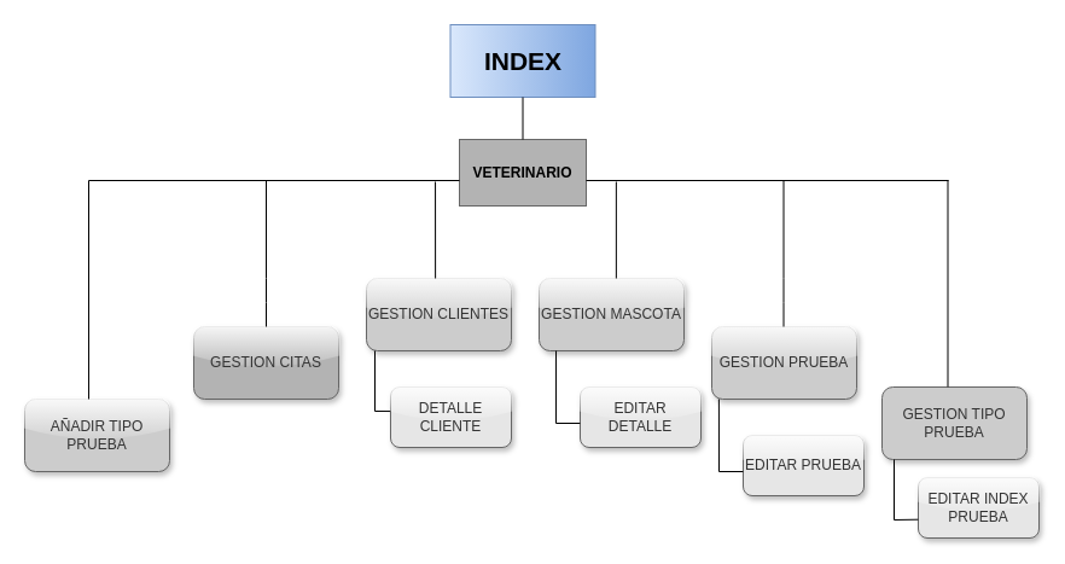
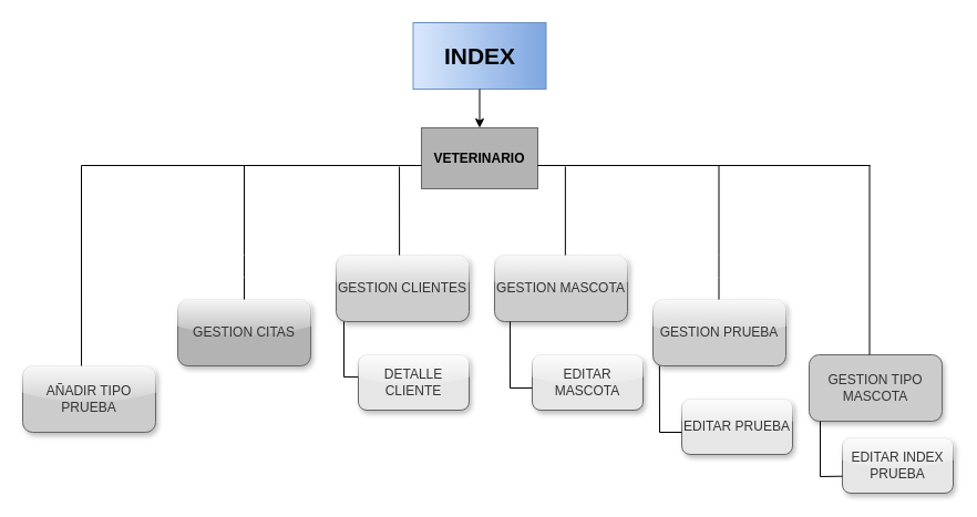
  <mxCell id="0" />
  <mxCell id="1" parent="0" />
  <mxCell id="2" value="INDEX" style="rounded=0;fillColor=#dae8fc;strokeColor=#6c8ebf;gradientColor=#7ea6e0;fontStyle=1;horizontal=1;whiteSpace=wrap;html=1;fontSize=21;glass=0;shadow=0;gradientDirection=east;" parent="1" vertex="1"><mxGeometry x="372.5" y="20" width="120" height="60" as="geometry" /></mxCell>
  <mxCell id="3" value="VETERINARIO" style="rounded=1;whiteSpace=wrap;html=1;arcSize=0;fillColor=#B3B3B3;strokeColor=#666666;gradientColor=#b3b3b3;shadow=0;comic=0;gradientDirection=north;fontStyle=1" parent="1" vertex="1"><mxGeometry x="380" y="115" width="105" height="55" as="geometry" /></mxCell>
  <mxCell id="4" value="AÑADIR TIPO PRUEBA&lt;br&gt;" style="rounded=1;whiteSpace=wrap;html=1;fillColor=#CCCCCC;strokeColor=#666666;fontColor=#333333;glass=1;shadow=1;" parent="1" vertex="1"><mxGeometry x="20" y="330" width="120" height="60" as="geometry" /></mxCell>
  <mxCell id="5" value="GESTION CITAS" style="rounded=1;whiteSpace=wrap;html=1;fillColor=#b3b3b3;strokeColor=#666666;fontColor=#333333;glass=1;shadow=1;" parent="1" vertex="1"><mxGeometry x="160" y="270" width="120" height="60" as="geometry" /></mxCell>
  <mxCell id="6" value="GESTION CLIENTES" style="rounded=1;whiteSpace=wrap;html=1;fillColor=#CCCCCC;strokeColor=#666666;fontColor=#333333;glass=1;shadow=1;" parent="1" vertex="1"><mxGeometry x="303" y="230" width="120" height="60" as="geometry" /></mxCell>
  <mxCell id="7" value="GESTION MASCOTA" style="rounded=1;whiteSpace=wrap;html=1;fillColor=#CCCCCC;strokeColor=#666666;fontColor=#333333;glass=1;shadow=1;" parent="1" vertex="1"><mxGeometry x="446" y="230" width="120" height="60" as="geometry" /></mxCell>
- <mxCell id="8" value="GESTION TIPO PRUEBA" style="rounded=1;whiteSpace=wrap;html=1;fillColor=#CCCCCC;strokeColor=#666666;fontColor=#333333;glass=0;shadow=1;" parent="1" vertex="1"><mxGeometry x="730" y="320" width="120" height="60" as="geometry" /></mxCell>
+ <mxCell id="8" value="GESTION TIPO MASCOTA" style="rounded=1;whiteSpace=wrap;html=1;fillColor=#CCCCCC;strokeColor=#666666;fontColor=#333333;glass=0;shadow=1;" parent="1" vertex="1"><mxGeometry x="730" y="320" width="120" height="60" as="geometry" /></mxCell>
  <mxCell id="9" value="GESTION PRUEBA" style="rounded=1;whiteSpace=wrap;html=1;fillColor=#CCCCCC;strokeColor=#666666;fontColor=#333333;glass=1;shadow=1;" parent="1" vertex="1"><mxGeometry x="589" y="270" width="120" height="60" as="geometry" /></mxCell>
- <mxCell id="10" value="" style="endArrow=none;html=1;exitX=0.5;exitY=1;exitDx=0;exitDy=0;entryX=0.5;entryY=0;entryDx=0;entryDy=0;" parent="1" source="2" target="3" edge="1"><mxGeometry width="50" height="50" relative="1" as="geometry"><mxPoint x="530" y="140" as="sourcePoint" /><mxPoint x="580" y="90" as="targetPoint" /></mxGeometry></mxCell>
+ <mxCell id="10" value="" style="endArrow=classic;html=1;exitX=0.5;exitY=1;exitDx=0;exitDy=0;entryX=0.5;entryY=0;entryDx=0;entryDy=0;" parent="1" source="2" target="3" edge="1"><mxGeometry width="50" height="50" relative="1" as="geometry"><mxPoint x="530" y="140" as="sourcePoint" /><mxPoint x="580" y="90" as="targetPoint" /></mxGeometry></mxCell>
  <mxCell id="11" value="" style="line;strokeWidth=1;fillColor=none;align=left;verticalAlign=middle;spacingTop=-1;spacingLeft=3;spacingRight=3;rotatable=0;labelPosition=right;points=[];portConstraint=eastwest;fontSize=12;" parent="1" vertex="1"><mxGeometry x="485" y="145" width="300" height="8" as="geometry" /></mxCell>
  <mxCell id="12" value="" style="line;strokeWidth=1;fillColor=none;align=left;verticalAlign=middle;spacingTop=-1;spacingLeft=3;spacingRight=3;rotatable=0;labelPosition=right;points=[];portConstraint=eastwest;fontSize=12;" parent="1" vertex="1"><mxGeometry x="73" y="145" width="307" height="8" as="geometry" /></mxCell>
  <mxCell id="13" value="" style="line;strokeWidth=2;direction=south;html=1;" parent="1" vertex="1"><mxGeometry x="70" y="149" height="160" as="geometry" /></mxCell>
  <mxCell id="14" value="" style="endArrow=none;html=1;exitX=0.442;exitY=0;exitDx=0;exitDy=0;exitPerimeter=0;" parent="1" source="4" edge="1"><mxGeometry width="50" height="50" relative="1" as="geometry"><mxPoint x="40" y="210" as="sourcePoint" /><mxPoint x="73" y="149" as="targetPoint" /></mxGeometry></mxCell>
  <mxCell id="15" value="" style="endArrow=none;html=1;" parent="1" edge="1"><mxGeometry width="50" height="50" relative="1" as="geometry"><mxPoint x="220" y="270" as="sourcePoint" /><mxPoint x="220" y="149" as="targetPoint" /><Array as="points"><mxPoint x="220" y="240" /></Array></mxGeometry></mxCell>
  <mxCell id="16" value="" style="endArrow=none;html=1;" parent="1" edge="1"><mxGeometry width="50" height="50" relative="1" as="geometry"><mxPoint x="648.5" y="270" as="sourcePoint" /><mxPoint x="648.5" y="149" as="targetPoint" /><Array as="points"><mxPoint x="648.5" y="240" /></Array></mxGeometry></mxCell>
  <mxCell id="17" value="" style="endArrow=none;html=1;exitX=0.442;exitY=0;exitDx=0;exitDy=0;exitPerimeter=0;" parent="1" edge="1"><mxGeometry width="50" height="50" relative="1" as="geometry"><mxPoint x="784.5" y="319.833" as="sourcePoint" /><mxPoint x="784.5" y="148.5" as="targetPoint" /></mxGeometry></mxCell>
  <mxCell id="18" value="" style="endArrow=none;html=1;entryX=0.935;entryY=0.625;entryDx=0;entryDy=0;entryPerimeter=0;exitX=0.476;exitY=0;exitDx=0;exitDy=0;exitPerimeter=0;" parent="1" source="6" target="12" edge="1"><mxGeometry width="50" height="50" relative="1" as="geometry"><mxPoint x="330" y="210" as="sourcePoint" /><mxPoint x="380" y="160" as="targetPoint" /></mxGeometry></mxCell>
  <mxCell id="19" value="" style="endArrow=none;html=1;entryX=0.935;entryY=0.625;entryDx=0;entryDy=0;entryPerimeter=0;exitX=0.476;exitY=0;exitDx=0;exitDy=0;exitPerimeter=0;" parent="1" edge="1"><mxGeometry width="50" height="50" relative="1" as="geometry"><mxPoint x="509.857" y="230" as="sourcePoint" /><mxPoint x="509.857" y="150" as="targetPoint" /></mxGeometry></mxCell>
  <mxCell id="20" value="DETALLE CLIENTE" style="rounded=1;whiteSpace=wrap;html=1;fillColor=#E6E6E6;strokeColor=#666666;fontColor=#333333;glass=1;shadow=1;" parent="1" vertex="1"><mxGeometry x="323" y="320" width="100" height="50" as="geometry" /></mxCell>
  <mxCell id="21" value="" style="endArrow=none;html=1;entryX=0.935;entryY=0.625;entryDx=0;entryDy=0;entryPerimeter=0;" parent="1" edge="1"><mxGeometry width="50" height="50" relative="1" as="geometry"><mxPoint x="310" y="340" as="sourcePoint" /><mxPoint x="310" y="290" as="targetPoint" /></mxGeometry></mxCell>
  <mxCell id="22" value="" style="endArrow=none;html=1;exitX=-0.002;exitY=0.401;exitDx=0;exitDy=0;exitPerimeter=0;" parent="1" source="20" edge="1"><mxGeometry width="50" height="50" relative="1" as="geometry"><mxPoint x="320" y="340" as="sourcePoint" /><mxPoint x="310" y="340" as="targetPoint" /></mxGeometry></mxCell>
  <mxCell id="23" value="EDITAR INDEX PRUEBA" style="rounded=1;whiteSpace=wrap;html=1;fillColor=#E6E6E6;strokeColor=#666666;fontColor=#333333;glass=1;shadow=1;" parent="1" vertex="1"><mxGeometry x="760" y="395" width="100" height="50" as="geometry" /></mxCell>
  <mxCell id="24" value="" style="endArrow=none;html=1;entryX=0.935;entryY=0.625;entryDx=0;entryDy=0;entryPerimeter=0;" parent="1" edge="1"><mxGeometry width="50" height="50" relative="1" as="geometry"><mxPoint x="740" y="430" as="sourcePoint" /><mxPoint x="740" y="380" as="targetPoint" /></mxGeometry></mxCell>
  <mxCell id="25" value="" style="endArrow=none;html=1;exitX=-0.001;exitY=0.694;exitDx=0;exitDy=0;exitPerimeter=0;" parent="1" source="23" edge="1"><mxGeometry width="50" height="50" relative="1" as="geometry"><mxPoint x="580" y="400" as="sourcePoint" /><mxPoint x="740" y="430" as="targetPoint" /></mxGeometry></mxCell>
- <mxCell id="26" value="EDITAR DETALLE" style="rounded=1;whiteSpace=wrap;html=1;fillColor=#E6E6E6;strokeColor=#666666;fontColor=#333333;glass=1;shadow=1;" vertex="1" parent="1"><mxGeometry x="480" y="320" width="100" height="50" as="geometry" /></mxCell>
+ <mxCell id="26" value="EDITAR MASCOTA" style="rounded=1;whiteSpace=wrap;html=1;fillColor=#E6E6E6;strokeColor=#666666;fontColor=#333333;glass=1;shadow=1;" vertex="1" parent="1"><mxGeometry x="480" y="320" width="100" height="50" as="geometry" /></mxCell>
  <mxCell id="27" value="" style="endArrow=none;html=1;entryX=0.117;entryY=1;entryDx=0;entryDy=0;entryPerimeter=0;" edge="1" parent="1" target="7"><mxGeometry width="50" height="50" relative="1" as="geometry"><mxPoint x="460" y="350" as="sourcePoint" /><mxPoint x="320" y="300" as="targetPoint" /></mxGeometry></mxCell>
  <mxCell id="28" value="" style="endArrow=none;html=1;entryX=-0.001;entryY=0.6;entryDx=0;entryDy=0;entryPerimeter=0;" edge="1" parent="1" target="26"><mxGeometry width="50" height="50" relative="1" as="geometry"><mxPoint x="460" y="350" as="sourcePoint" /><mxPoint x="320" y="350" as="targetPoint" /></mxGeometry></mxCell>
  <mxCell id="29" value="EDITAR PRUEBA" style="rounded=1;whiteSpace=wrap;html=1;fillColor=#E6E6E6;strokeColor=#666666;fontColor=#333333;glass=1;shadow=1;" vertex="1" parent="1"><mxGeometry x="615" y="360" width="100" height="50" as="geometry" /></mxCell>
  <mxCell id="30" value="" style="endArrow=none;html=1;entryX=0.117;entryY=1;entryDx=0;entryDy=0;entryPerimeter=0;" edge="1" parent="1"><mxGeometry width="50" height="50" relative="1" as="geometry"><mxPoint x="595" y="390" as="sourcePoint" /><mxPoint x="594.897" y="329.966" as="targetPoint" /></mxGeometry></mxCell>
  <mxCell id="31" value="" style="endArrow=none;html=1;entryX=-0.001;entryY=0.6;entryDx=0;entryDy=0;entryPerimeter=0;" edge="1" parent="1" target="29"><mxGeometry width="50" height="50" relative="1" as="geometry"><mxPoint x="595" y="390" as="sourcePoint" /><mxPoint x="455" y="390" as="targetPoint" /></mxGeometry></mxCell>
